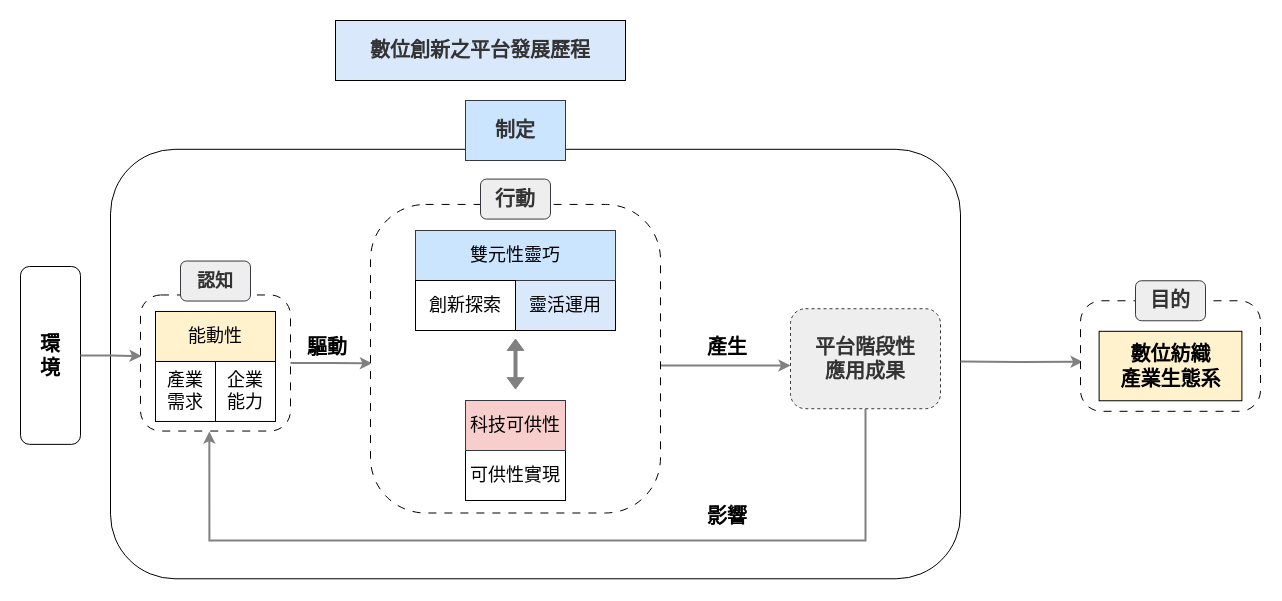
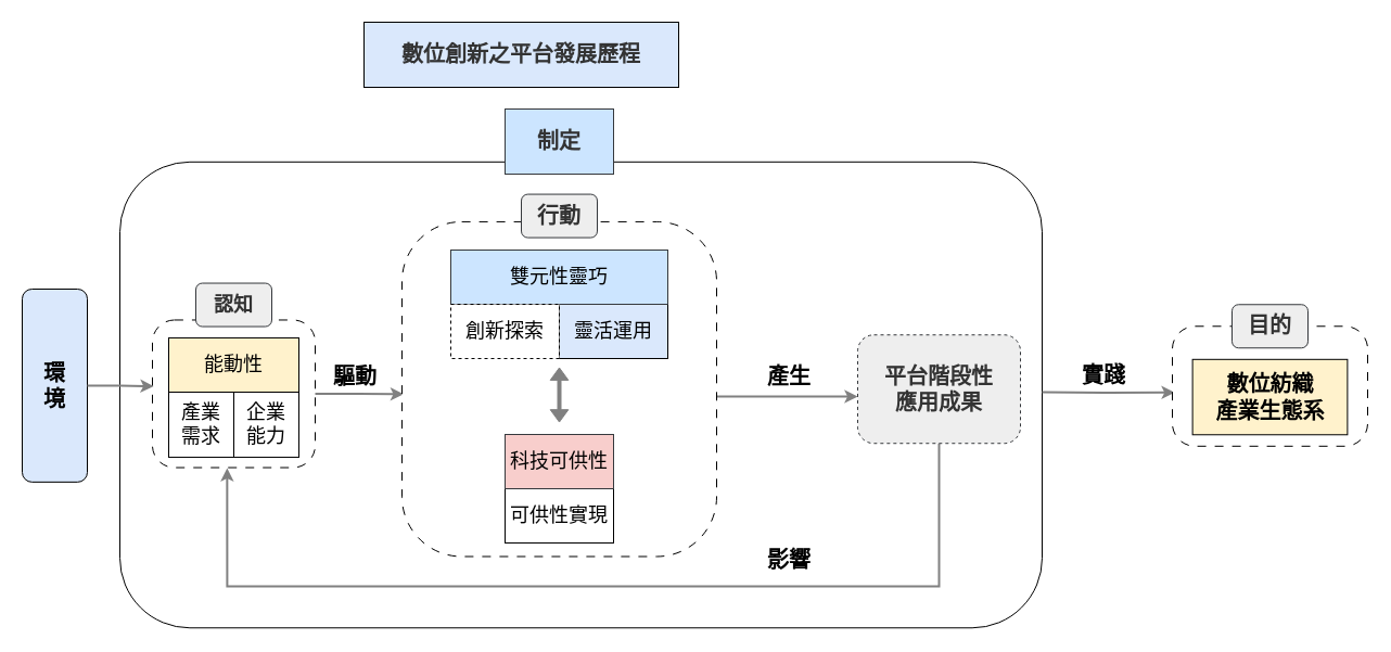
  <mxCell id="0" />
  <mxCell id="1" parent="0" />
- <mxCell id="2" value="&lt;font face=&quot;標楷體&quot; style=&quot;font-size: 20px;&quot;&gt;&lt;b&gt;環&lt;/b&gt;&lt;/font&gt;&lt;div&gt;&lt;font face=&quot;標楷體&quot; style=&quot;font-size: 20px;&quot;&gt;&lt;b&gt;境&lt;/b&gt;&lt;/font&gt;&lt;/div&gt;" style="rounded=1;whiteSpace=wrap;html=1;movable=1;resizable=1;rotatable=1;deletable=1;editable=1;locked=0;connectable=1;" parent="1" vertex="1"><mxGeometry x="20" y="266" width="60" height="177.86" as="geometry" /></mxCell>
+ <mxCell id="2" value="&lt;font face=&quot;標楷體&quot; style=&quot;font-size: 20px;&quot;&gt;&lt;b&gt;環&lt;/b&gt;&lt;/font&gt;&lt;div&gt;&lt;font face=&quot;標楷體&quot; style=&quot;font-size: 20px;&quot;&gt;&lt;b&gt;境&lt;/b&gt;&lt;/font&gt;&lt;/div&gt;" style="rounded=1;whiteSpace=wrap;html=1;movable=1;resizable=1;rotatable=1;deletable=1;editable=1;locked=0;connectable=1;fillColor=#dae8fc;" parent="1" vertex="1"><mxGeometry x="20" y="266" width="60" height="177.86" as="geometry" /></mxCell>
  <mxCell id="3" value="" style="rounded=1;whiteSpace=wrap;html=1;movable=1;resizable=1;rotatable=1;deletable=1;editable=1;locked=0;connectable=1;strokeWidth=1;fontFamily=標楷體;fontSize=18;fontStyle=0" parent="1" vertex="1"><mxGeometry x="110" y="148.81" width="850" height="429.46" as="geometry" /></mxCell>
  <mxCell id="4" value="&lt;font style=&quot;font-size: 20px;&quot; color=&quot;#333333&quot;&gt;&lt;span&gt;&lt;b&gt;制定&lt;/b&gt;&lt;/span&gt;&lt;/font&gt;" style="rounded=0;whiteSpace=wrap;html=1;strokeColor=#36393d;fillColor=#cce5ff;fontFamily=標楷體;fontSize=18;fontStyle=0;align=center;verticalAlign=middle;" parent="1" vertex="1"><mxGeometry x="465" y="100" width="100" height="60" as="geometry" /></mxCell>
  <mxCell id="5" value="&lt;font style=&quot;font-size: 20px;&quot; face=&quot;標楷體&quot;&gt;&lt;b style=&quot;&quot;&gt;驅&lt;/b&gt;&lt;/font&gt;&lt;b style=&quot;font-size: 20px; font-family: 標楷體; background-color: transparent; color: light-dark(rgb(0, 0, 0), rgb(255, 255, 255));&quot;&gt;動&lt;/b&gt;" style="text;html=1;align=center;verticalAlign=middle;whiteSpace=wrap;rounded=0;fontFamily=Helvetica;fontSize=12;fontColor=default;" parent="1" vertex="1"><mxGeometry x="300.003" y="330.535" width="54.375" height="30" as="geometry" /></mxCell>
  <mxCell id="6" value="&lt;font style=&quot;font-size: 20px;&quot; color=&quot;#333333&quot;&gt;&lt;b&gt;數位創新之平台發展歷程&lt;/b&gt;&lt;/font&gt;" style="rounded=0;whiteSpace=wrap;html=1;strokeColor=#000000;fillColor=#dae8fc;fontFamily=標楷體;fontSize=18;fontStyle=0;align=center;verticalAlign=middle;" parent="1" vertex="1"><mxGeometry x="335" y="20" width="290" height="60" as="geometry" /></mxCell>
  <mxCell id="7" value="&lt;font face=&quot;標楷體&quot;&gt;&lt;span style=&quot;font-size: 20px;&quot;&gt;&lt;b&gt;產生&lt;/b&gt;&lt;/span&gt;&lt;/font&gt;" style="text;html=1;align=center;verticalAlign=middle;whiteSpace=wrap;rounded=0;fontFamily=Helvetica;fontSize=12;fontColor=default;" parent="1" vertex="1"><mxGeometry x="700.003" y="330.535" width="54.375" height="30" as="geometry" /></mxCell>
  <mxCell id="8" value="" style="group" parent="1" vertex="1" connectable="0"><mxGeometry x="140" y="260.54" width="150" height="170" as="geometry" /></mxCell>
  <mxCell id="9" value="" style="rounded=1;whiteSpace=wrap;html=1;movable=1;resizable=1;rotatable=1;deletable=1;editable=1;locked=0;connectable=1;strokeWidth=1;dashed=1;dashPattern=8 8;fontFamily=標楷體;fontSize=18;fontStyle=0" parent="8" vertex="1"><mxGeometry y="33.93" width="150" height="136.07" as="geometry" /></mxCell>
  <mxCell id="10" value="&lt;font color=&quot;#333333&quot;&gt;&lt;span&gt;&lt;b&gt;認知&lt;/b&gt;&lt;/span&gt;&lt;/font&gt;" style="rounded=1;whiteSpace=wrap;html=1;strokeColor=#36393d;fillColor=#eeeeee;fontFamily=標楷體;fontSize=18;fontStyle=0" parent="8" vertex="1"><mxGeometry x="40" width="70" height="40" as="geometry" /></mxCell>
  <mxCell id="11" value="" style="group" parent="8" vertex="1" connectable="0"><mxGeometry x="14.998" y="50.43" width="120.003" height="110" as="geometry" /></mxCell>
  <mxCell id="12" value="產業&lt;div&gt;需求&lt;/div&gt;" style="rounded=0;whiteSpace=wrap;html=1;movable=1;resizable=1;rotatable=1;deletable=1;editable=1;locked=0;connectable=1;fontFamily=標楷體;fontSize=18;fontStyle=0" parent="11" vertex="1"><mxGeometry y="50" width="60" height="60" as="geometry" /></mxCell>
  <mxCell id="13" value="企業&lt;div&gt;能力&lt;/div&gt;" style="rounded=0;whiteSpace=wrap;html=1;movable=1;resizable=1;rotatable=1;deletable=1;editable=1;locked=0;connectable=1;fontFamily=標楷體;fontSize=18;fontStyle=0" parent="11" vertex="1"><mxGeometry x="60" y="50" width="60" height="60" as="geometry" /></mxCell>
  <mxCell id="14" value="能動性" style="rounded=0;whiteSpace=wrap;html=1;movable=1;resizable=1;rotatable=1;deletable=1;editable=1;locked=0;connectable=1;fontFamily=標楷體;fontSize=18;fontStyle=0;fillColor=#fff2cc;strokeColor=#000000;" parent="11" vertex="1"><mxGeometry x="0.003" width="120" height="50" as="geometry" /></mxCell>
  <mxCell id="15" style="edgeStyle=orthogonalEdgeStyle;rounded=0;orthogonalLoop=1;jettySize=auto;html=1;exitX=1;exitY=0.5;exitDx=0;exitDy=0;entryX=0.005;entryY=0.515;entryDx=0;entryDy=0;entryPerimeter=0;strokeWidth=2;strokeColor=#808080;" parent="1" source="9" target="18" edge="1"><mxGeometry relative="1" as="geometry" /></mxCell>
  <mxCell id="16" value="" style="edgeStyle=orthogonalEdgeStyle;rounded=0;orthogonalLoop=1;jettySize=auto;html=1;strokeColor=#808080;strokeWidth=2;align=center;verticalAlign=middle;fontFamily=Helvetica;fontSize=11;fontColor=default;labelBackgroundColor=default;endArrow=classic;" parent="1" target="28" edge="1"><mxGeometry relative="1" as="geometry"><mxPoint x="660" y="364" as="sourcePoint" /><mxPoint x="760" y="364" as="targetPoint" /><Array as="points"><mxPoint x="660" y="365" /></Array></mxGeometry></mxCell>
  <mxCell id="17" value="&lt;font face=&quot;標楷體&quot;&gt;&lt;span style=&quot;font-size: 20px;&quot;&gt;&lt;b&gt;影響&lt;/b&gt;&lt;/span&gt;&lt;/font&gt;" style="text;html=1;align=center;verticalAlign=middle;whiteSpace=wrap;rounded=0;fontFamily=Helvetica;fontSize=12;fontColor=default;" parent="1" vertex="1"><mxGeometry x="700" y="500" width="54.375" height="30" as="geometry" /></mxCell>
  <mxCell id="18" value="" style="rounded=1;whiteSpace=wrap;html=1;movable=1;resizable=1;rotatable=1;deletable=1;editable=1;locked=0;connectable=1;strokeWidth=1;dashed=1;dashPattern=8 8;fontFamily=標楷體;fontSize=18;fontStyle=0;arcSize=19;" parent="1" vertex="1"><mxGeometry x="370" y="203.93" width="290" height="308.57" as="geometry" /></mxCell>
  <mxCell id="19" value="&lt;span style=&quot;color: light-dark(rgb(51, 51, 51), rgb(193, 193, 193)); background-color: transparent;&quot;&gt;&lt;b&gt;&lt;font style=&quot;font-size: 20px;&quot;&gt;行動&lt;/font&gt;&lt;/b&gt;&lt;/span&gt;" style="rounded=1;whiteSpace=wrap;html=1;strokeColor=#36393d;fillColor=#eeeeee;fontFamily=標楷體;fontSize=18;fontStyle=0" parent="1" vertex="1"><mxGeometry x="480" y="178.57" width="70" height="40" as="geometry" /></mxCell>
  <mxCell id="20" value="" style="group" parent="1" vertex="1" connectable="0"><mxGeometry x="415" y="230" width="200.0" height="100" as="geometry" /></mxCell>
  <mxCell id="21" value="靈活運用" style="rounded=0;whiteSpace=wrap;html=1;movable=1;resizable=1;rotatable=1;deletable=1;editable=1;locked=0;connectable=1;fontFamily=標楷體;fontSize=18;fontStyle=0;fillColor=#dae8fc;" parent="20" vertex="1"><mxGeometry x="100.0" y="50" width="100" height="50" as="geometry" /></mxCell>
  <mxCell id="22" value="雙元性靈巧" style="rounded=0;whiteSpace=wrap;html=1;fontSize=18;fontFamily=標楷體;movable=1;resizable=1;rotatable=1;deletable=1;editable=1;locked=0;connectable=1;fillColor=#cce5ff;strokeColor=#36393d;fontStyle=0;align=center;verticalAlign=middle;" parent="20" vertex="1"><mxGeometry width="200" height="50" as="geometry" /></mxCell>
- <mxCell id="23" value="創新探索" style="rounded=0;whiteSpace=wrap;html=1;movable=1;resizable=1;rotatable=1;deletable=1;editable=1;locked=0;connectable=1;fontFamily=標楷體;fontSize=18;fontStyle=0" parent="20" vertex="1"><mxGeometry y="50" width="100" height="50" as="geometry" /></mxCell>
+ <mxCell id="23" value="創新探索" style="rounded=0;whiteSpace=wrap;html=1;movable=1;resizable=1;rotatable=1;deletable=1;editable=1;locked=0;connectable=1;fontFamily=標楷體;fontSize=18;fontStyle=0;dashed=1;" parent="20" vertex="1"><mxGeometry y="50" width="100" height="50" as="geometry" /></mxCell>
+ <mxCell id="24" value="&lt;font face=&quot;標楷體&quot;&gt;&lt;span style=&quot;font-size: 20px;&quot;&gt;&lt;b&gt;實踐&lt;/b&gt;&lt;/span&gt;&lt;/font&gt;" style="text;html=1;align=center;verticalAlign=middle;whiteSpace=wrap;rounded=0;" parent="1" vertex="1"><mxGeometry x="990.003" y="330.005" width="54.375" height="30" as="geometry" /></mxCell>
  <mxCell id="25" style="edgeStyle=orthogonalEdgeStyle;rounded=0;orthogonalLoop=1;jettySize=auto;html=1;entryX=0.009;entryY=0.413;entryDx=0;entryDy=0;entryPerimeter=0;strokeColor=#808080;strokeWidth=2;align=center;verticalAlign=middle;fontFamily=Helvetica;fontSize=11;fontColor=default;labelBackgroundColor=default;endArrow=classic;" parent="1" edge="1"><mxGeometry relative="1" as="geometry"><mxPoint x="960" y="361" as="sourcePoint" /><mxPoint x="1082.11" y="361.323" as="targetPoint" /></mxGeometry></mxCell>
  <mxCell id="26" value="" style="html=1;shadow=0;dashed=0;align=center;verticalAlign=middle;shape=mxgraph.arrows2.twoWayArrow;dy=0.82;dx=11.38;flipV=1;flipH=1;direction=south;strokeColor=#808080;fillColor=#808080;" parent="1" vertex="1"><mxGeometry x="506.69" y="338.54" width="16.62" height="50" as="geometry" /></mxCell>
  <mxCell id="27" style="edgeStyle=orthogonalEdgeStyle;rounded=0;orthogonalLoop=1;jettySize=auto;html=1;exitX=0.5;exitY=1;exitDx=0;exitDy=0;entryX=0.459;entryY=1.004;entryDx=0;entryDy=0;entryPerimeter=0;strokeColor=#808080;strokeWidth=2;align=center;verticalAlign=middle;fontFamily=Helvetica;fontSize=11;fontColor=default;labelBackgroundColor=default;endArrow=classic;" parent="1" source="28" target="9" edge="1"><mxGeometry relative="1" as="geometry"><Array as="points"><mxPoint x="865" y="540" /><mxPoint x="209" y="540" /></Array></mxGeometry></mxCell>
  <mxCell id="28" value="&lt;font color=&quot;#333333&quot;&gt;&lt;b&gt;平台階段性&lt;/b&gt;&lt;/font&gt;&lt;div&gt;&lt;font color=&quot;#333333&quot;&gt;&lt;b&gt;應用成果&lt;/b&gt;&lt;/font&gt;&lt;/div&gt;" style="rounded=1;whiteSpace=wrap;html=1;strokeColor=#36393d;fillColor=#eeeeee;fontFamily=標楷體;fontSize=20;fontStyle=0;dashed=1;" parent="1" vertex="1"><mxGeometry x="790" y="308.22" width="150" height="100" as="geometry" /></mxCell>
  <mxCell id="29" style="edgeStyle=orthogonalEdgeStyle;rounded=0;orthogonalLoop=1;jettySize=auto;html=1;exitX=1;exitY=0.5;exitDx=0;exitDy=0;entryX=0.007;entryY=0.449;entryDx=0;entryDy=0;entryPerimeter=0;strokeColor=#808080;strokeWidth=2;align=center;verticalAlign=middle;fontFamily=Helvetica;fontSize=11;fontColor=default;labelBackgroundColor=default;endArrow=classic;" parent="1" source="2" target="9" edge="1"><mxGeometry relative="1" as="geometry" /></mxCell>
  <mxCell id="30" value="" style="group" parent="1" vertex="1" connectable="0"><mxGeometry x="1080" y="280.26" width="180" height="130.55" as="geometry" /></mxCell>
  <mxCell id="31" value="" style="rounded=1;whiteSpace=wrap;html=1;movable=1;resizable=1;rotatable=1;deletable=1;editable=1;locked=0;connectable=1;strokeWidth=1;dashed=1;dashPattern=8 8;fontFamily=標楷體;fontSize=18;fontStyle=0;arcSize=19;" parent="30" vertex="1"><mxGeometry y="20.01" width="180" height="110.54" as="geometry" /></mxCell>
  <mxCell id="32" value="&lt;font style=&quot;font-size: 20px;&quot;&gt;&lt;b&gt;數位紡織&lt;/b&gt;&lt;/font&gt;&lt;div&gt;&lt;font style=&quot;font-size: 20px;&quot;&gt;&lt;b&gt;產業生態系&lt;/b&gt;&lt;/font&gt;&lt;/div&gt;" style="whiteSpace=wrap;html=1;fontSize=18;fontFamily=標楷體;movable=1;resizable=1;rotatable=1;deletable=1;editable=1;locked=0;connectable=1;fontStyle=0;fillColor=#fff2cc;strokeColor=#000000;rounded=0;" parent="30" vertex="1"><mxGeometry x="18.61" y="50.55" width="142.78" height="69.45" as="geometry" /></mxCell>
  <mxCell id="33" value="&lt;font color=&quot;#333333&quot; style=&quot;font-size: 20px;&quot;&gt;&lt;span style=&quot;&quot;&gt;目的&lt;/span&gt;&lt;/font&gt;" style="rounded=1;whiteSpace=wrap;html=1;strokeColor=#36393d;fillColor=#eeeeee;fontFamily=標楷體;fontSize=18;fontStyle=1" parent="30" vertex="1"><mxGeometry x="55" width="70" height="40" as="geometry" /></mxCell>
  <mxCell id="34" value="&lt;font&gt;可供性實現&lt;/font&gt;" style="rounded=0;whiteSpace=wrap;html=1;movable=1;resizable=1;rotatable=1;deletable=1;editable=1;locked=0;connectable=1;fontFamily=標楷體;fontSize=18;fontStyle=0" parent="1" vertex="1"><mxGeometry x="465" y="450" width="100" height="50.0" as="geometry" /></mxCell>
  <mxCell id="35" value="&lt;span&gt;&lt;font&gt;科技可供性&lt;/font&gt;&lt;/span&gt;" style="rounded=0;whiteSpace=wrap;html=1;fontSize=18;fontFamily=標楷體;movable=1;resizable=1;rotatable=1;deletable=1;editable=1;locked=0;connectable=1;fillColor=#f8cecc;strokeColor=#36393d;fontStyle=0;" parent="1" vertex="1"><mxGeometry x="465" y="400" width="100" height="50.0" as="geometry" /></mxCell>
